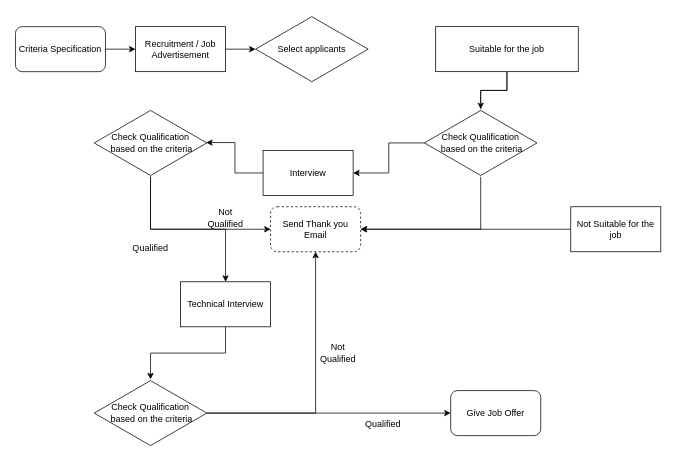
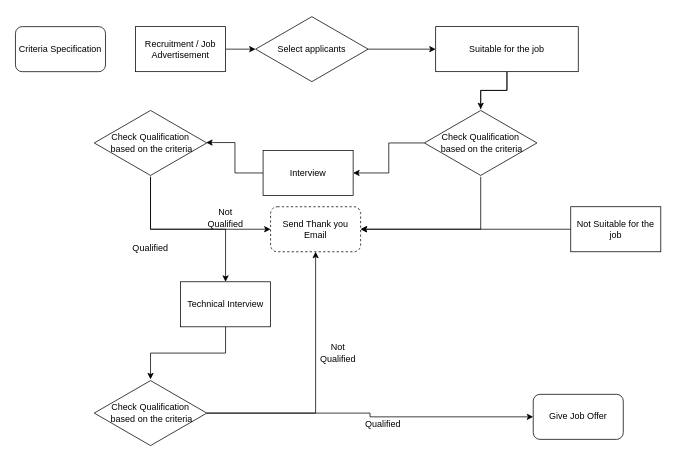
  <mxCell id="0" />
  <mxCell id="1" parent="0" />
- <mxCell id="2" style="edgeStyle=orthogonalEdgeStyle;rounded=0;orthogonalLoop=1;jettySize=auto;html=1;exitX=1;exitY=0.5;exitDx=0;exitDy=0;entryX=0;entryY=0.5;entryDx=0;entryDy=0;" edge="1" parent="1" source="3" target="5"><mxGeometry relative="1" as="geometry" /></mxCell>
  <mxCell id="3" value="Criteria Specification" style="rounded=1;whiteSpace=wrap;html=1;" vertex="1" parent="1"><mxGeometry x="20" y="35" width="120" height="60" as="geometry" /></mxCell>
  <mxCell id="4" style="edgeStyle=orthogonalEdgeStyle;rounded=0;orthogonalLoop=1;jettySize=auto;html=1;entryX=0;entryY=0.5;entryDx=0;entryDy=0;entryPerimeter=0;" edge="1" parent="1" source="5" target="7"><mxGeometry relative="1" as="geometry" /></mxCell>
  <mxCell id="5" value="Recruitment / Job Advertisement" style="rounded=0;whiteSpace=wrap;html=1;" vertex="1" parent="1"><mxGeometry x="180" y="35" width="120" height="60" as="geometry" /></mxCell>
+ <mxCell id="6" style="edgeStyle=orthogonalEdgeStyle;rounded=0;orthogonalLoop=1;jettySize=auto;html=1;entryX=0;entryY=0.5;entryDx=0;entryDy=0;" edge="1" parent="1" source="7" target="9"><mxGeometry relative="1" as="geometry" /></mxCell>
  <mxCell id="7" value="Select applicants" style="html=1;whiteSpace=wrap;aspect=fixed;shape=isoRectangle;" vertex="1" parent="1"><mxGeometry x="340" y="20" width="150" height="90" as="geometry" /></mxCell>
  <mxCell id="8" style="edgeStyle=orthogonalEdgeStyle;rounded=0;orthogonalLoop=1;jettySize=auto;html=1;" edge="1" parent="1" source="9" target="30"><mxGeometry relative="1" as="geometry" /></mxCell>
  <mxCell id="9" value="Suitable for the job" style="rounded=0;whiteSpace=wrap;html=1;" vertex="1" parent="1"><mxGeometry x="580" y="35" width="190" height="60" as="geometry" /></mxCell>
  <mxCell id="10" style="edgeStyle=orthogonalEdgeStyle;rounded=0;orthogonalLoop=1;jettySize=auto;html=1;entryX=1;entryY=0.5;entryDx=0;entryDy=0;" edge="1" parent="1" source="30" target="15"><mxGeometry relative="1" as="geometry" /></mxCell>
  <mxCell id="11" style="edgeStyle=orthogonalEdgeStyle;rounded=0;orthogonalLoop=1;jettySize=auto;html=1;entryX=1;entryY=0.5;entryDx=0;entryDy=0;" edge="1" parent="1" source="30" target="24"><mxGeometry relative="1" as="geometry"><Array as="points"><mxPoint x="640" y="305" /></Array></mxGeometry></mxCell>
  <mxCell id="12" style="edgeStyle=orthogonalEdgeStyle;rounded=0;orthogonalLoop=1;jettySize=auto;html=1;entryX=1;entryY=0.5;entryDx=0;entryDy=0;" edge="1" parent="1" source="13" target="24"><mxGeometry relative="1" as="geometry" /></mxCell>
  <mxCell id="13" value="Not Suitable for the job" style="rounded=0;whiteSpace=wrap;html=1;" vertex="1" parent="1"><mxGeometry x="760" y="275" width="120" height="60" as="geometry" /></mxCell>
  <mxCell id="14" style="edgeStyle=orthogonalEdgeStyle;rounded=0;orthogonalLoop=1;jettySize=auto;html=1;entryX=0.994;entryY=0.494;entryDx=0;entryDy=0;entryPerimeter=0;" edge="1" parent="1" source="15" target="18"><mxGeometry relative="1" as="geometry" /></mxCell>
  <mxCell id="15" value="Interview" style="rounded=0;whiteSpace=wrap;html=1;" vertex="1" parent="1"><mxGeometry x="350" y="200" width="120" height="60" as="geometry" /></mxCell>
  <mxCell id="16" style="edgeStyle=orthogonalEdgeStyle;rounded=0;orthogonalLoop=1;jettySize=auto;html=1;entryX=0.5;entryY=0;entryDx=0;entryDy=0;" edge="1" parent="1" source="18" target="20"><mxGeometry relative="1" as="geometry" /></mxCell>
  <mxCell id="17" style="edgeStyle=orthogonalEdgeStyle;rounded=0;orthogonalLoop=1;jettySize=auto;html=1;entryX=0;entryY=0.5;entryDx=0;entryDy=0;" edge="1" parent="1" source="18" target="24"><mxGeometry relative="1" as="geometry"><mxPoint x="340" y="305" as="targetPoint" /><Array as="points"><mxPoint x="200" y="305" /></Array></mxGeometry></mxCell>
  <mxCell id="18" value="&lt;div&gt;Check Qualification&lt;/div&gt;&lt;div&gt;&amp;nbsp;based on the criteria&lt;/div&gt;" style="html=1;whiteSpace=wrap;aspect=fixed;shape=isoRectangle;" vertex="1" parent="1"><mxGeometry x="125" y="145" width="150" height="90" as="geometry" /></mxCell>
  <mxCell id="19" style="edgeStyle=orthogonalEdgeStyle;rounded=0;orthogonalLoop=1;jettySize=auto;html=1;" edge="1" parent="1" source="20" target="23"><mxGeometry relative="1" as="geometry" /></mxCell>
  <mxCell id="20" value="Technical Interview" style="rounded=0;whiteSpace=wrap;html=1;" vertex="1" parent="1"><mxGeometry x="240" y="375" width="120" height="60" as="geometry" /></mxCell>
  <mxCell id="21" style="edgeStyle=orthogonalEdgeStyle;rounded=0;orthogonalLoop=1;jettySize=auto;html=1;entryX=0.5;entryY=1;entryDx=0;entryDy=0;" edge="1" parent="1" source="23" target="24"><mxGeometry relative="1" as="geometry"><mxPoint x="420" y="495" as="targetPoint" /></mxGeometry></mxCell>
  <mxCell id="22" style="edgeStyle=orthogonalEdgeStyle;rounded=0;orthogonalLoop=1;jettySize=auto;html=1;entryX=0;entryY=0.5;entryDx=0;entryDy=0;" edge="1" parent="1" source="23" target="25"><mxGeometry relative="1" as="geometry" /></mxCell>
  <mxCell id="23" value="&lt;div&gt;Check Qualification&lt;/div&gt;&lt;div&gt;&amp;nbsp;based on the criteria&lt;/div&gt;" style="html=1;whiteSpace=wrap;aspect=fixed;shape=isoRectangle;" vertex="1" parent="1"><mxGeometry x="125" y="505" width="150" height="90" as="geometry" /></mxCell>
  <mxCell id="24" value="Send Thank you Email" style="rounded=1;whiteSpace=wrap;html=1;dashed=1;" vertex="1" parent="1"><mxGeometry x="360" y="275" width="120" height="60" as="geometry" /></mxCell>
- <mxCell id="25" value="Give Job Offer" style="rounded=1;whiteSpace=wrap;html=1;" vertex="1" parent="1"><mxGeometry x="600" y="520" width="120" height="60" as="geometry" /></mxCell>
+ <mxCell id="25" value="Give Job Offer" style="rounded=1;whiteSpace=wrap;html=1;" vertex="1" parent="1"><mxGeometry x="710" y="525" width="120" height="60" as="geometry" /></mxCell>
  <mxCell id="26" value="Qualified" style="text;html=1;strokeColor=none;fillColor=none;align=center;verticalAlign=middle;whiteSpace=wrap;rounded=0;" vertex="1" parent="1"><mxGeometry x="170" y="315" width="60" height="30" as="geometry" /></mxCell>
  <mxCell id="27" value="Not Qualified" style="text;html=1;strokeColor=none;fillColor=none;align=center;verticalAlign=middle;whiteSpace=wrap;rounded=0;" vertex="1" parent="1"><mxGeometry x="270" y="275" width="60" height="30" as="geometry" /></mxCell>
  <mxCell id="28" value="Qualified" style="text;html=1;strokeColor=none;fillColor=none;align=center;verticalAlign=middle;whiteSpace=wrap;rounded=0;" vertex="1" parent="1"><mxGeometry x="480" y="550" width="60" height="30" as="geometry" /></mxCell>
  <mxCell id="29" value="Not Qualified" style="text;html=1;strokeColor=none;fillColor=none;align=center;verticalAlign=middle;whiteSpace=wrap;rounded=0;" vertex="1" parent="1"><mxGeometry x="420" y="455" width="60" height="30" as="geometry" /></mxCell>
  <mxCell id="30" value="&lt;div&gt;Check Qualification&lt;/div&gt;&lt;div&gt;&amp;nbsp;based on the criteria&lt;/div&gt;" style="html=1;whiteSpace=wrap;aspect=fixed;shape=isoRectangle;" vertex="1" parent="1"><mxGeometry x="565" y="145" width="150" height="90" as="geometry" /></mxCell>
  <mxCell id="31" value="" style="edgeStyle=orthogonalEdgeStyle;rounded=0;orthogonalLoop=1;jettySize=auto;html=1;endArrow=none;" edge="1" parent="1" source="9" target="30"><mxGeometry relative="1" as="geometry"><mxPoint x="640.059" y="95" as="sourcePoint" /><mxPoint x="749.941" y="275" as="targetPoint" /></mxGeometry></mxCell>
